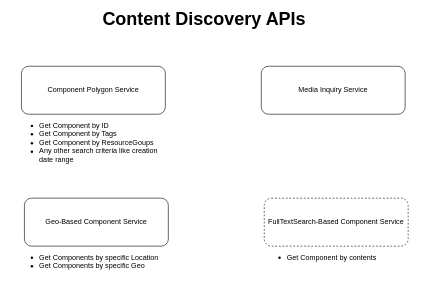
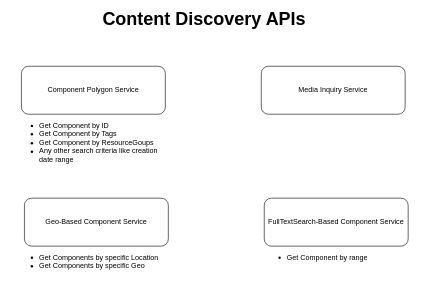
  <mxCell id="0" />
  <mxCell id="1" parent="0" />
  <mxCell id="2" value="Component Polygon Service" style="rounded=1;whiteSpace=wrap;html=1;" vertex="1" parent="1"><mxGeometry x="35" y="110" width="240" height="80" as="geometry" /></mxCell>
  <mxCell id="3" value="Geo-Based Component Service" style="rounded=1;whiteSpace=wrap;html=1;" vertex="1" parent="1"><mxGeometry x="40" y="330" width="240" height="80" as="geometry" /></mxCell>
- <mxCell id="4" value="FullTextSearch-Based Component Service" style="rounded=1;whiteSpace=wrap;html=1;dashed=1;" vertex="1" parent="1"><mxGeometry x="440" y="330" width="240" height="80" as="geometry" /></mxCell>
+ <mxCell id="4" value="FullTextSearch-Based Component Service" style="rounded=1;whiteSpace=wrap;html=1;" vertex="1" parent="1"><mxGeometry x="440" y="330" width="240" height="80" as="geometry" /></mxCell>
  <mxCell id="5" value="Media Inquiry Service" style="rounded=1;whiteSpace=wrap;html=1;" vertex="1" parent="1"><mxGeometry x="435" y="110" width="240" height="80" as="geometry" /></mxCell>
  <mxCell id="6" value="&lt;ul&gt;&lt;li&gt;Get Component by ID&lt;/li&gt;&lt;li&gt;Get Component by Tags&lt;/li&gt;&lt;li&gt;Get Component by ResourceGoups&lt;/li&gt;&lt;li&gt;Any other search criteria like creation date range&lt;/li&gt;&lt;/ul&gt;" style="text;html=1;strokeColor=none;fillColor=none;spacing=5;spacingTop=-20;whiteSpace=wrap;overflow=hidden;rounded=0;" vertex="1" parent="1"><mxGeometry x="20" y="200" width="255" height="120" as="geometry" /></mxCell>
  <mxCell id="7" value="&lt;ul&gt;&lt;li&gt;Get Components by specific Location&lt;/li&gt;&lt;li&gt;Get Components by specific Geo Polygon&lt;/li&gt;&lt;/ul&gt;" style="text;html=1;strokeColor=none;fillColor=none;spacing=5;spacingTop=-20;whiteSpace=wrap;overflow=hidden;rounded=0;" vertex="1" parent="1"><mxGeometry x="20" y="420" width="255" height="30" as="geometry" /></mxCell>
- <mxCell id="8" value="&lt;ul&gt;&lt;li&gt;Get Component by contents&lt;/li&gt;&lt;/ul&gt;" style="text;html=1;strokeColor=none;fillColor=none;spacing=5;spacingTop=-20;whiteSpace=wrap;overflow=hidden;rounded=0;" vertex="1" parent="1"><mxGeometry x="432.5" y="420" width="255" height="30" as="geometry" /></mxCell>
+ <mxCell id="8" value="&lt;ul&gt;&lt;li&gt;Get Component by range&lt;/li&gt;&lt;/ul&gt;" style="text;html=1;strokeColor=none;fillColor=none;spacing=5;spacingTop=-20;whiteSpace=wrap;overflow=hidden;rounded=0;" vertex="1" parent="1"><mxGeometry x="432.5" y="420" width="255" height="30" as="geometry" /></mxCell>
  <mxCell id="9" value="&lt;font style=&quot;font-size: 30px&quot;&gt;&lt;b&gt;Content Discovery APIs&lt;/b&gt;&lt;br&gt;&lt;/font&gt;" style="text;html=1;strokeColor=none;fillColor=none;align=center;verticalAlign=middle;whiteSpace=wrap;rounded=0;" vertex="1" parent="1"><mxGeometry x="155" y="20" width="370" height="20" as="geometry" /></mxCell>
